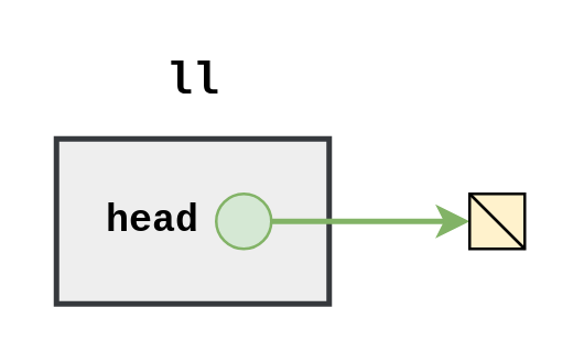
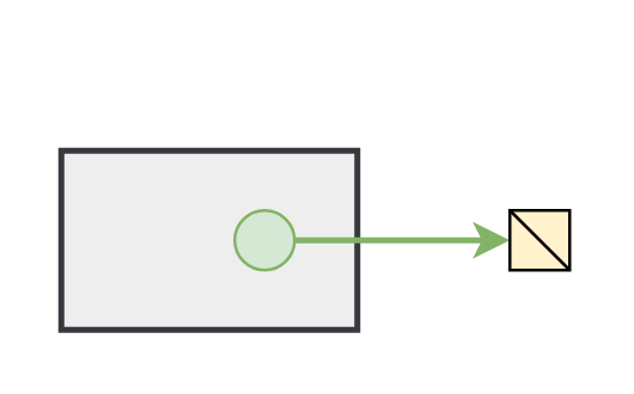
  <mxCell id="0" />
  <mxCell id="1" parent="0" />
  <mxCell id="2" value="" style="rounded=0;whiteSpace=wrap;html=1;fillColor=#eeeeee;strokeColor=#36393D;strokeWidth=2;" parent="1" vertex="1"><mxGeometry x="20" y="50" width="99" height="60" as="geometry" /></mxCell>
  <mxCell id="3" value="" style="endArrow=classic;html=1;rounded=0;exitX=1;exitY=0.5;exitDx=0;exitDy=0;strokeColor=#82b366;fillColor=#d5e8d4;strokeWidth=2;" parent="1" source="4" edge="1"><mxGeometry width="50" height="50" relative="1" as="geometry"><mxPoint x="93" y="80" as="sourcePoint" /><mxPoint x="170" y="80" as="targetPoint" /></mxGeometry></mxCell>
  <mxCell id="4" value="" style="ellipse;whiteSpace=wrap;html=1;aspect=fixed;fillColor=#d5e8d4;strokeColor=#82b366;" parent="1" vertex="1"><mxGeometry x="78" y="70" width="20" height="20" as="geometry" /></mxCell>
- <mxCell id="5" value="&lt;font style=&quot;font-size: 14px;&quot; face=&quot;Courier New&quot;&gt;&lt;b style=&quot;&quot;&gt;head&lt;/b&gt;&lt;/font&gt;" style="text;html=1;align=right;verticalAlign=middle;whiteSpace=wrap;rounded=0;" parent="1" vertex="1"><mxGeometry x="34" y="70" width="40" height="20" as="geometry" /></mxCell>
- <mxCell id="6" value="&lt;font style=&quot;font-size: 16px;&quot; face=&quot;Courier New&quot;&gt;&lt;b style=&quot;&quot;&gt;ll&lt;/b&gt;&lt;/font&gt;" style="text;html=1;align=center;verticalAlign=middle;whiteSpace=wrap;rounded=0;" parent="1" vertex="1"><mxGeometry x="49.5" y="20" width="40" height="20" as="geometry" /></mxCell>
  <mxCell id="7" value="" style="group" parent="1" vertex="1" connectable="0"><mxGeometry x="170" y="70" width="20" height="20" as="geometry" /></mxCell>
  <mxCell id="8" value="" style="rounded=0;whiteSpace=wrap;html=1;fillColor=#fff2cc;strokeColor=#000000;container=0;" parent="7" vertex="1"><mxGeometry width="20" height="20" as="geometry" /></mxCell>
  <mxCell id="9" value="" style="endArrow=none;html=1;rounded=0;exitX=1;exitY=1;exitDx=0;exitDy=0;entryX=0;entryY=0;entryDx=0;entryDy=0;exitPerimeter=0;" parent="7" source="8" target="8" edge="1"><mxGeometry width="50" height="50" relative="1" as="geometry"><mxPoint x="40" y="30" as="sourcePoint" /><mxPoint x="90" y="-20" as="targetPoint" /></mxGeometry></mxCell>
